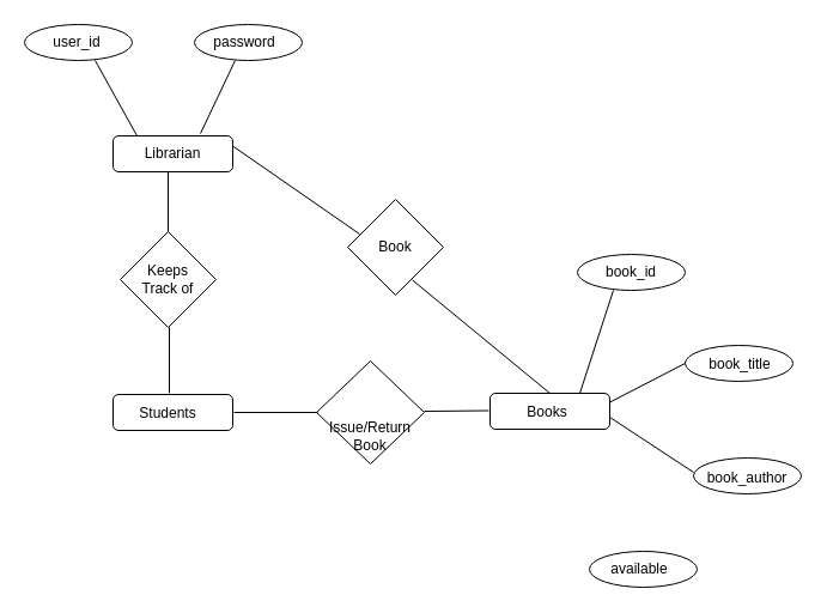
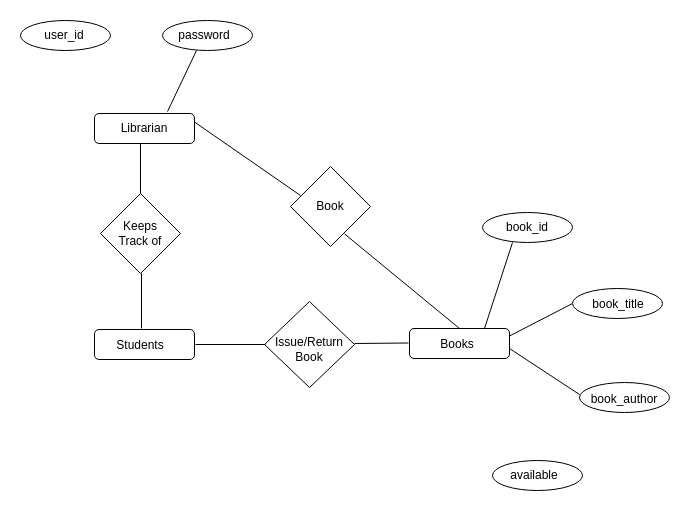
  <mxCell id="0" />
  <mxCell id="1" parent="0" />
  <mxCell id="2" value="" style="rounded=1;whiteSpace=wrap;html=1;" vertex="1" parent="1"><mxGeometry x="94" y="329" width="100" height="30" as="geometry" /></mxCell>
  <mxCell id="3" value="Students" style="text;html=1;align=center;verticalAlign=middle;whiteSpace=wrap;rounded=0;" vertex="1" parent="1"><mxGeometry x="110" y="330" width="60" height="30" as="geometry" /></mxCell>
  <mxCell id="4" value="" style="rhombus;whiteSpace=wrap;html=1;" vertex="1" parent="1"><mxGeometry x="264" y="301" width="90" height="86" as="geometry" /></mxCell>
- <mxCell id="5" value="Issue/Return Book" style="text;html=1;align=center;verticalAlign=middle;whiteSpace=wrap;rounded=0;" vertex="1" parent="1"><mxGeometry x="279" y="349" width="60" height="30" as="geometry" /></mxCell>
+ <mxCell id="5" value="Issue/Return Book" style="text;html=1;align=center;verticalAlign=middle;whiteSpace=wrap;rounded=0;" vertex="1" parent="1"><mxGeometry x="279" y="334" width="60" height="30" as="geometry" /></mxCell>
  <mxCell id="6" value="" style="rounded=1;whiteSpace=wrap;html=1;" vertex="1" parent="1"><mxGeometry x="409" y="328" width="100" height="30" as="geometry" /></mxCell>
  <mxCell id="7" value="Books" style="text;html=1;align=center;verticalAlign=middle;whiteSpace=wrap;rounded=0;" vertex="1" parent="1"><mxGeometry x="427" y="329" width="60" height="30" as="geometry" /></mxCell>
  <mxCell id="8" value="" style="rounded=1;whiteSpace=wrap;html=1;" vertex="1" parent="1"><mxGeometry x="94" y="113" width="100" height="30" as="geometry" /></mxCell>
  <mxCell id="9" value="Librarian" style="text;html=1;align=center;verticalAlign=middle;whiteSpace=wrap;rounded=0;" vertex="1" parent="1"><mxGeometry x="114" y="113" width="60" height="30" as="geometry" /></mxCell>
  <mxCell id="10" value="" style="rhombus;whiteSpace=wrap;html=1;" vertex="1" parent="1"><mxGeometry x="100" y="193" width="80" height="80" as="geometry" /></mxCell>
  <mxCell id="11" value="Keeps Track of" style="text;html=1;align=center;verticalAlign=middle;whiteSpace=wrap;rounded=0;" vertex="1" parent="1"><mxGeometry x="110" y="218" width="60" height="30" as="geometry" /></mxCell>
  <mxCell id="12" value="" style="rhombus;whiteSpace=wrap;html=1;" vertex="1" parent="1"><mxGeometry x="290" y="166" width="80" height="80" as="geometry" /></mxCell>
  <mxCell id="13" value="Book" style="text;html=1;align=center;verticalAlign=middle;whiteSpace=wrap;rounded=0;" vertex="1" parent="1"><mxGeometry x="300" y="191" width="60" height="30" as="geometry" /></mxCell>
  <mxCell id="14" value="" style="ellipse;whiteSpace=wrap;html=1;" vertex="1" parent="1"><mxGeometry x="162" y="20" width="90" height="30" as="geometry" /></mxCell>
  <mxCell id="15" value="password" style="text;html=1;align=center;verticalAlign=middle;whiteSpace=wrap;rounded=0;" vertex="1" parent="1"><mxGeometry x="174" y="20" width="60" height="30" as="geometry" /></mxCell>
  <mxCell id="16" value="" style="ellipse;whiteSpace=wrap;html=1;" vertex="1" parent="1"><mxGeometry x="20" y="20" width="90" height="30" as="geometry" /></mxCell>
  <mxCell id="17" value="user_id" style="text;html=1;align=center;verticalAlign=middle;whiteSpace=wrap;rounded=0;" vertex="1" parent="1"><mxGeometry x="34" y="20" width="60" height="30" as="geometry" /></mxCell>
  <mxCell id="18" value="" style="ellipse;whiteSpace=wrap;html=1;" vertex="1" parent="1"><mxGeometry x="482" y="212" width="90" height="30" as="geometry" /></mxCell>
  <mxCell id="19" value="" style="ellipse;whiteSpace=wrap;html=1;" vertex="1" parent="1"><mxGeometry x="492" y="460" width="90" height="30" as="geometry" /></mxCell>
  <mxCell id="20" value="" style="ellipse;whiteSpace=wrap;html=1;" vertex="1" parent="1"><mxGeometry x="579" y="382" width="90" height="30" as="geometry" /></mxCell>
  <mxCell id="21" value="" style="ellipse;whiteSpace=wrap;html=1;" vertex="1" parent="1"><mxGeometry x="572" y="288" width="90" height="30" as="geometry" /></mxCell>
  <mxCell id="22" value="book_id" style="text;html=1;align=center;verticalAlign=middle;whiteSpace=wrap;rounded=0;" vertex="1" parent="1"><mxGeometry x="497" y="212" width="60" height="30" as="geometry" /></mxCell>
  <mxCell id="23" value="book_title" style="text;html=1;align=center;verticalAlign=middle;whiteSpace=wrap;rounded=0;" vertex="1" parent="1"><mxGeometry x="588" y="289" width="60" height="30" as="geometry" /></mxCell>
  <mxCell id="24" value="book_author" style="text;html=1;align=center;verticalAlign=middle;whiteSpace=wrap;rounded=0;" vertex="1" parent="1"><mxGeometry x="594" y="384" width="60" height="30" as="geometry" /></mxCell>
  <mxCell id="25" value="available" style="text;html=1;align=center;verticalAlign=middle;whiteSpace=wrap;rounded=0;" vertex="1" parent="1"><mxGeometry x="504" y="460" width="60" height="30" as="geometry" /></mxCell>
  <mxCell id="26" value="" style="endArrow=none;html=1;rounded=0;entryX=0;entryY=0.5;entryDx=0;entryDy=0;" edge="1" parent="1"><mxGeometry width="50" height="50" relative="1" as="geometry"><mxPoint x="195" y="344" as="sourcePoint" /><mxPoint x="265" y="344" as="targetPoint" /></mxGeometry></mxCell>
  <mxCell id="27" value="" style="endArrow=none;html=1;rounded=0;entryX=0;entryY=0.5;entryDx=0;entryDy=0;" edge="1" parent="1"><mxGeometry width="50" height="50" relative="1" as="geometry"><mxPoint x="354" y="343" as="sourcePoint" /><mxPoint x="408" y="342.5" as="targetPoint" /></mxGeometry></mxCell>
  <mxCell id="28" value="" style="endArrow=none;html=1;rounded=0;exitX=0.75;exitY=0;exitDx=0;exitDy=0;entryX=0.25;entryY=1;entryDx=0;entryDy=0;" edge="1" parent="1" source="6" target="22"><mxGeometry width="50" height="50" relative="1" as="geometry"><mxPoint x="454" y="328" as="sourcePoint" /><mxPoint x="508" y="258" as="targetPoint" /></mxGeometry></mxCell>
  <mxCell id="29" value="" style="endArrow=none;html=1;rounded=0;exitX=1;exitY=0.25;exitDx=0;exitDy=0;entryX=0;entryY=0.5;entryDx=0;entryDy=0;" edge="1" parent="1" source="6" target="21"><mxGeometry width="50" height="50" relative="1" as="geometry"><mxPoint x="328" y="358" as="sourcePoint" /><mxPoint x="568" y="318" as="targetPoint" /></mxGeometry></mxCell>
  <mxCell id="30" value="" style="endArrow=none;html=1;rounded=0;" edge="1" parent="1"><mxGeometry width="50" height="50" relative="1" as="geometry"><mxPoint x="509" y="348" as="sourcePoint" /><mxPoint x="579" y="394" as="targetPoint" /></mxGeometry></mxCell>
  <mxCell id="31" value="" style="endArrow=none;html=1;rounded=0;entryX=0.5;entryY=1;entryDx=0;entryDy=0;" edge="1" parent="1"><mxGeometry width="50" height="50" relative="1" as="geometry"><mxPoint x="141" y="328" as="sourcePoint" /><mxPoint x="141" y="273" as="targetPoint" /></mxGeometry></mxCell>
  <mxCell id="32" value="" style="endArrow=none;html=1;rounded=0;exitX=0.5;exitY=0;exitDx=0;exitDy=0;" edge="1" parent="1" source="10"><mxGeometry width="50" height="50" relative="1" as="geometry"><mxPoint x="94" y="193" as="sourcePoint" /><mxPoint x="140" y="143" as="targetPoint" /></mxGeometry></mxCell>
  <mxCell id="33" value="" style="endArrow=none;html=1;rounded=0;entryX=0.25;entryY=1;entryDx=0;entryDy=0;" edge="1" parent="1"><mxGeometry width="50" height="50" relative="1" as="geometry"><mxPoint x="167" y="111" as="sourcePoint" /><mxPoint x="196" y="50" as="targetPoint" /></mxGeometry></mxCell>
- <mxCell id="34" value="" style="endArrow=none;html=1;rounded=0;exitX=0;exitY=0;exitDx=0;exitDy=0;entryX=0.75;entryY=1;entryDx=0;entryDy=0;" edge="1" parent="1" source="9" target="17"><mxGeometry width="50" height="50" relative="1" as="geometry"><mxPoint x="44" y="113" as="sourcePoint" /><mxPoint x="94" y="63" as="targetPoint" /></mxGeometry></mxCell>
  <mxCell id="35" value="" style="endArrow=none;html=1;rounded=0;exitX=1;exitY=0.75;exitDx=0;exitDy=0;entryX=0.125;entryY=0.35;entryDx=0;entryDy=0;entryPerimeter=0;" edge="1" parent="1"><mxGeometry width="50" height="50" relative="1" as="geometry"><mxPoint x="194" y="121.5" as="sourcePoint" /><mxPoint x="300" y="195" as="targetPoint" /></mxGeometry></mxCell>
  <mxCell id="36" value="" style="endArrow=none;html=1;rounded=0;exitX=0.675;exitY=0.842;exitDx=0;exitDy=0;exitPerimeter=0;entryX=0.5;entryY=0;entryDx=0;entryDy=0;" edge="1" parent="1" source="12" target="6"><mxGeometry width="50" height="50" relative="1" as="geometry"><mxPoint x="346.64" y="230" as="sourcePoint" /><mxPoint x="467" y="330" as="targetPoint" /></mxGeometry></mxCell>
